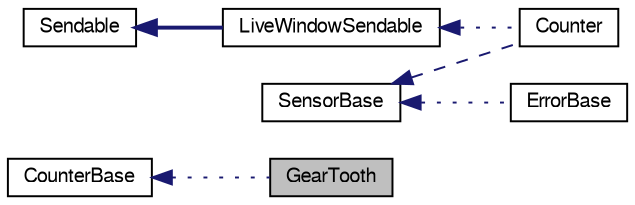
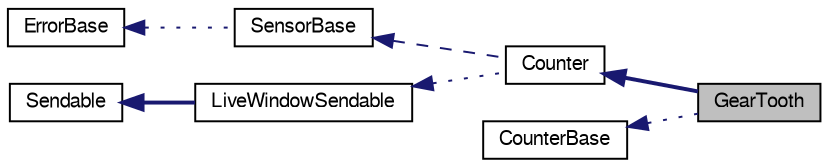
  digraph {
    rankdir=LR
    node [color=black fontname=FreeSans fontsize=10 shape=record]
    edge [color=midnightblue dir=back fontname=FreeSans fontsize=10 labelfontname=FreeSans labelfontsize=10 style=dotted]
    n1 [fillcolor=grey75 fontcolor=black height=0.2 label=GearTooth style=filled width=0.4]
    n2 [height=0.2 label=Counter width=0.4]
    n3 [height=0.2 label=SensorBase width=0.4]
    n4 [height=0.2 label=ErrorBase width=0.4]
    n5 [height=0.2 label=CounterBase width=0.4]
    n6 [height=0.2 label=LiveWindowSendable width=0.4]
    n7 [height=0.2 label=Sendable width=0.4]
+   n2 -> n1 [style=bold]
    n3 -> n2 [style=dashed]
-   n3 -> n4
+   n4 -> n3
    n5 -> n1
    n6 -> n2
    n7 -> n6 [style=bold]
  }
